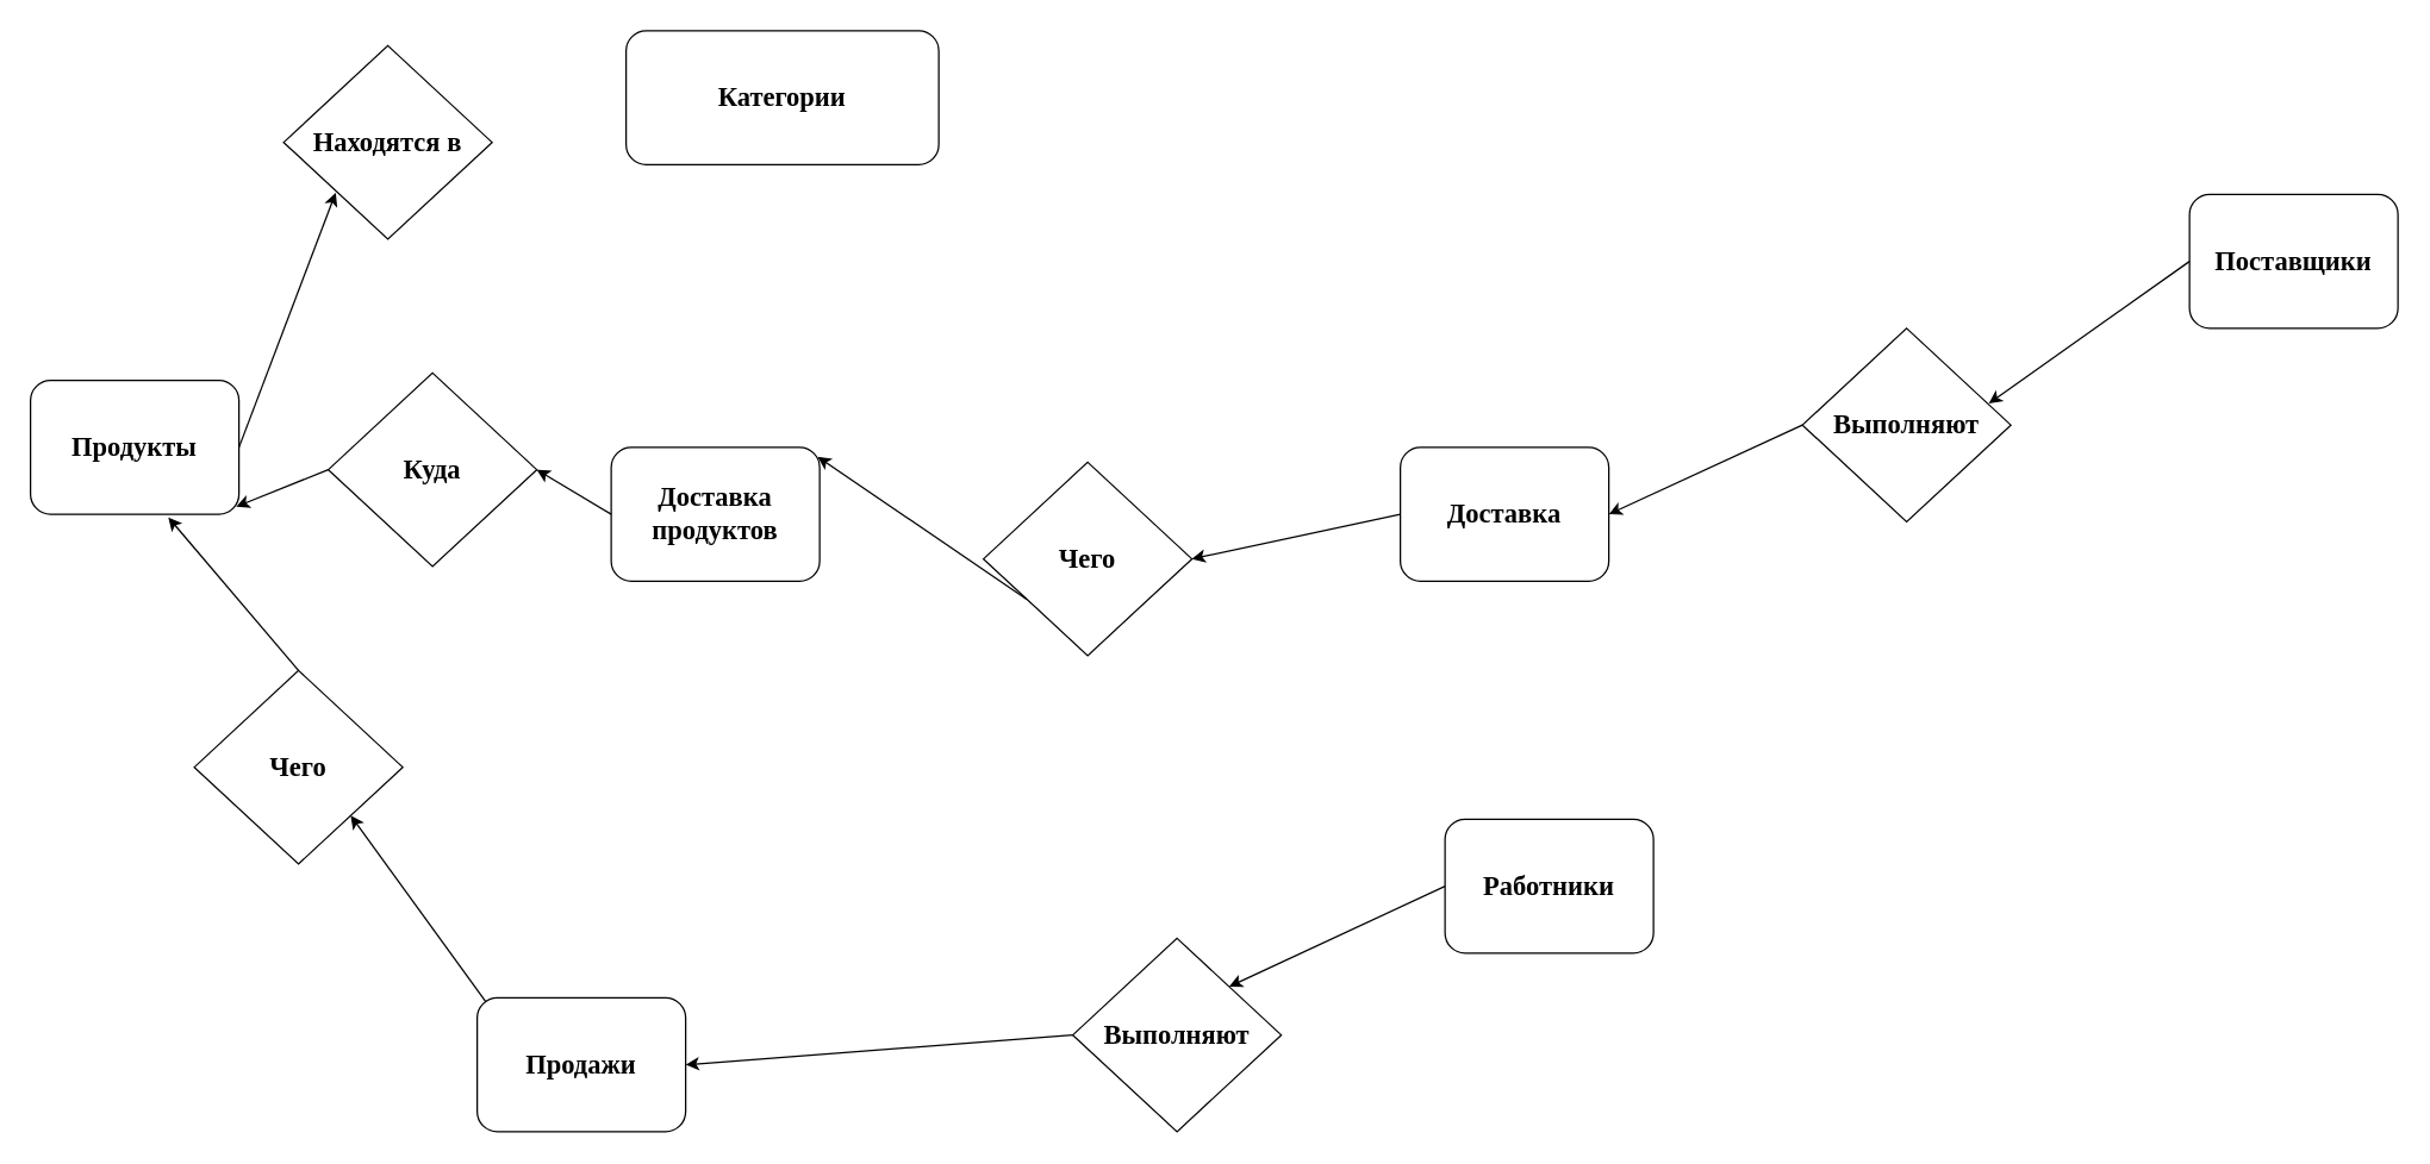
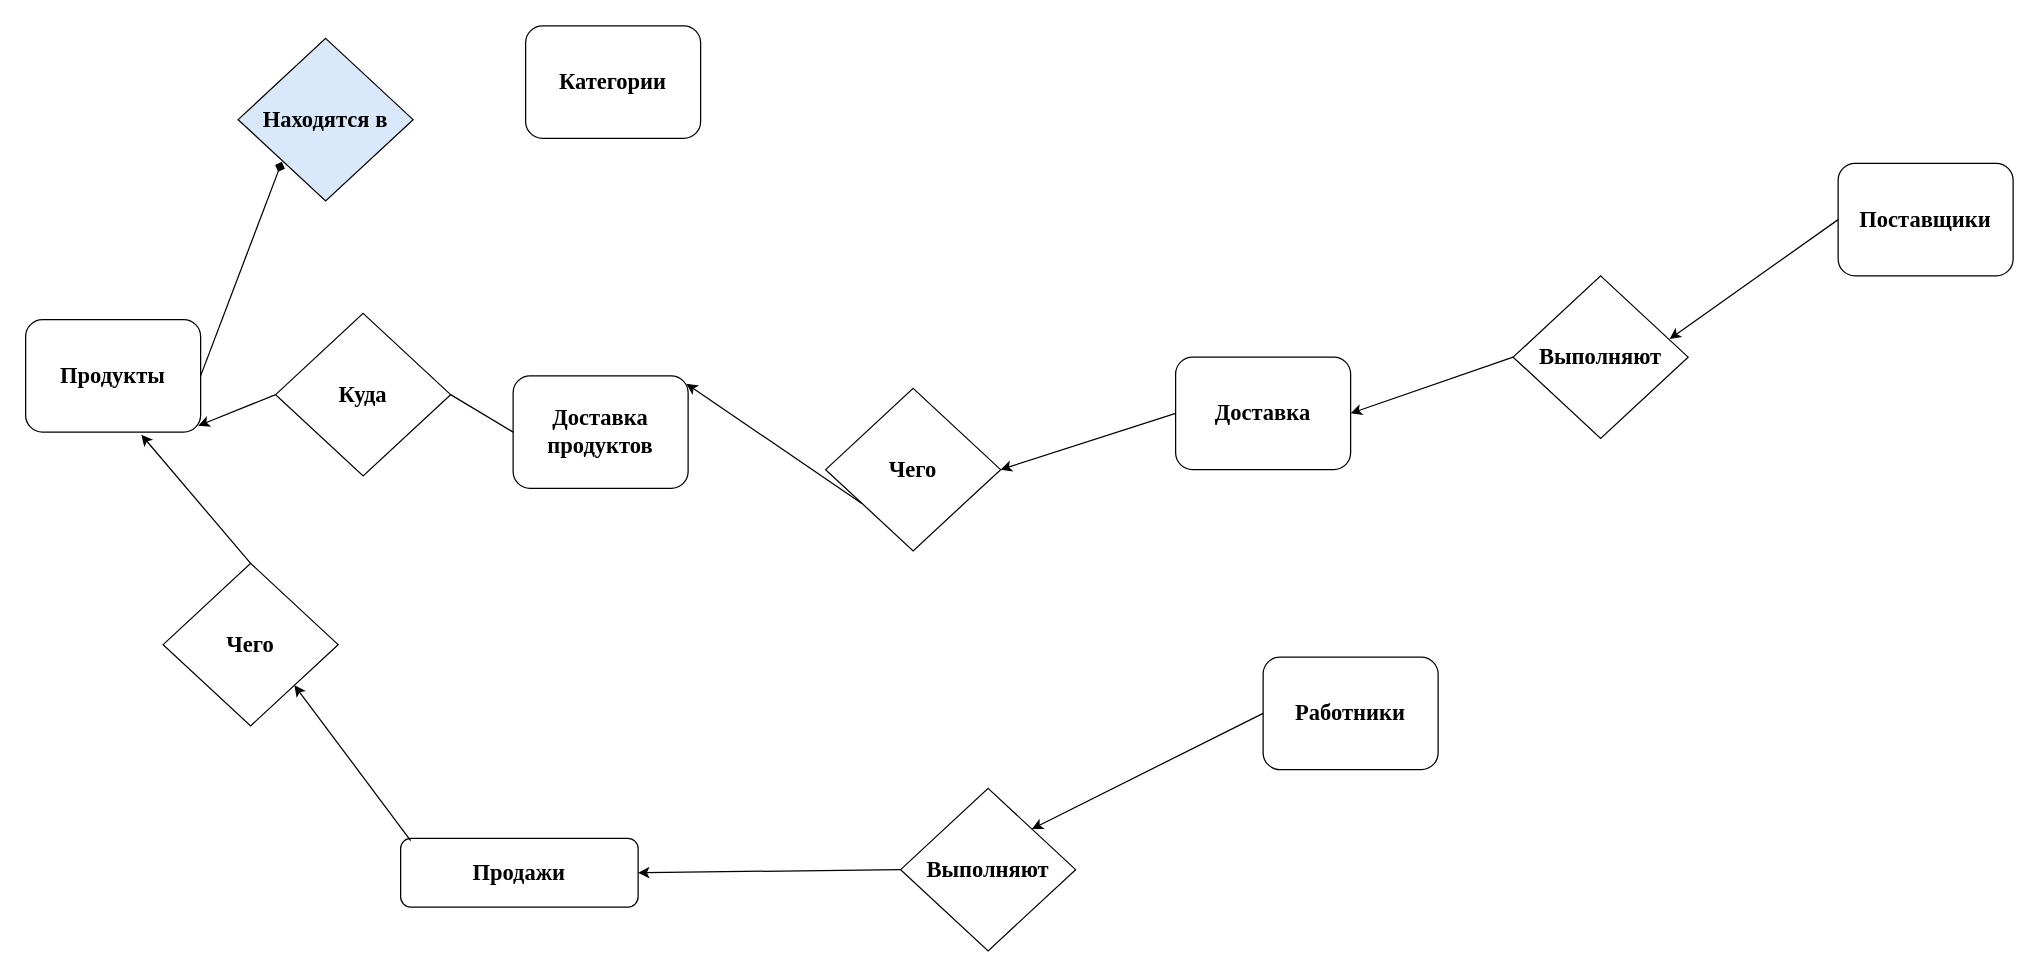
  <mxCell id="0" />
  <mxCell id="1" parent="0" />
  <mxCell id="2" value="&lt;h2&gt;&lt;font face=&quot;Times New Roman&quot;&gt;Продукты&lt;/font&gt;&lt;/h2&gt;" style="rounded=1;whiteSpace=wrap;html=1;" parent="1" vertex="1"><mxGeometry x="20" y="255" width="140" height="90" as="geometry" /></mxCell>
- <mxCell id="3" value="&lt;h2&gt;&lt;font face=&quot;Times New Roman&quot;&gt;Категории&lt;/font&gt;&lt;/h2&gt;" style="rounded=1;whiteSpace=wrap;html=1;" parent="1" vertex="1"><mxGeometry x="420" y="20" width="210" height="90" as="geometry" /></mxCell>
+ <mxCell id="3" value="&lt;h2&gt;&lt;font face=&quot;Times New Roman&quot;&gt;Категории&lt;/font&gt;&lt;/h2&gt;" style="rounded=1;whiteSpace=wrap;html=1;" parent="1" vertex="1"><mxGeometry x="420" y="20" width="140" height="90" as="geometry" /></mxCell>
  <mxCell id="4" value="&lt;h2&gt;&lt;font face=&quot;Times New Roman&quot;&gt;Доставка продуктов&lt;/font&gt;&lt;/h2&gt;" style="rounded=1;whiteSpace=wrap;html=1;" parent="1" vertex="1"><mxGeometry x="410" y="300" width="140" height="90" as="geometry" /></mxCell>
- <mxCell id="5" value="&lt;h2&gt;&lt;font face=&quot;Times New Roman&quot;&gt;Доставка&lt;/font&gt;&lt;/h2&gt;" style="rounded=1;whiteSpace=wrap;html=1;" parent="1" vertex="1"><mxGeometry x="940" y="300" width="140" height="90" as="geometry" /></mxCell>
+ <mxCell id="5" value="&lt;h2&gt;&lt;font face=&quot;Times New Roman&quot;&gt;Доставка&lt;/font&gt;&lt;/h2&gt;" style="rounded=1;whiteSpace=wrap;html=1;" parent="1" vertex="1"><mxGeometry x="940" y="285" width="140" height="90" as="geometry" /></mxCell>
  <mxCell id="6" value="&lt;h2&gt;&lt;font face=&quot;Times New Roman&quot;&gt;Поставщики&lt;/font&gt;&lt;/h2&gt;" style="rounded=1;whiteSpace=wrap;html=1;" parent="1" vertex="1"><mxGeometry x="1470" y="130" width="140" height="90" as="geometry" /></mxCell>
- <mxCell id="7" value="" style="endArrow=classic;html=1;rounded=0;exitX=1;exitY=0.5;exitDx=0;exitDy=0;entryX=0.25;entryY=0.76;entryDx=0;entryDy=0;entryPerimeter=0;" parent="1" source="2" target="11" edge="1"><mxGeometry width="50" height="50" relative="1" as="geometry"><mxPoint x="180" y="300" as="sourcePoint" /><mxPoint x="209.23" y="140.96" as="targetPoint" /></mxGeometry></mxCell>
+ <mxCell id="7" value="" style="endArrow=diamond;html=1;rounded=0;exitX=1;exitY=0.5;exitDx=0;exitDy=0;entryX=0.25;entryY=0.76;entryDx=0;entryDy=0;entryPerimeter=0;" parent="1" source="2" target="11" edge="1"><mxGeometry width="50" height="50" relative="1" as="geometry"><mxPoint x="180" y="300" as="sourcePoint" /><mxPoint x="209.23" y="140.96" as="targetPoint" /></mxGeometry></mxCell>
  <mxCell id="8" value="" style="endArrow=classic;html=1;rounded=0;exitX=0;exitY=0.5;exitDx=0;exitDy=0;entryX=0.894;entryY=0.389;entryDx=0;entryDy=0;entryPerimeter=0;" parent="1" source="6" target="12" edge="1"><mxGeometry width="50" height="50" relative="1" as="geometry"><mxPoint x="880" y="310" as="sourcePoint" /><mxPoint x="880" y="300" as="targetPoint" /></mxGeometry></mxCell>
  <mxCell id="9" value="" style="endArrow=classic;html=1;rounded=0;exitX=0;exitY=0.5;exitDx=0;exitDy=0;entryX=1;entryY=0.5;entryDx=0;entryDy=0;" parent="1" source="12" target="5" edge="1"><mxGeometry width="50" height="50" relative="1" as="geometry"><mxPoint x="750" y="300" as="sourcePoint" /><mxPoint x="750" y="330" as="targetPoint" /></mxGeometry></mxCell>
  <mxCell id="10" value="" style="endArrow=classic;html=1;rounded=0;exitX=0;exitY=0.5;exitDx=0;exitDy=0;entryX=1;entryY=0.5;entryDx=0;entryDy=0;" parent="1" source="5" target="13" edge="1"><mxGeometry width="50" height="50" relative="1" as="geometry"><mxPoint x="360" y="460" as="sourcePoint" /><mxPoint x="500" y="340" as="targetPoint" /></mxGeometry></mxCell>
- <mxCell id="11" value="&lt;h2&gt;&lt;font face=&quot;Times New Roman&quot;&gt;Находятся в&lt;/font&gt;&lt;/h2&gt;" style="rhombus;whiteSpace=wrap;html=1;" parent="1" vertex="1"><mxGeometry x="190" y="30" width="140" height="130" as="geometry" /></mxCell>
+ <mxCell id="11" value="&lt;h2&gt;&lt;font face=&quot;Times New Roman&quot;&gt;Находятся в&lt;/font&gt;&lt;/h2&gt;" style="rhombus;whiteSpace=wrap;html=1;fillColor=#dae8fc;" parent="1" vertex="1"><mxGeometry x="190" y="30" width="140" height="130" as="geometry" /></mxCell>
  <mxCell id="12" value="&lt;h2&gt;&lt;font face=&quot;Times New Roman&quot;&gt;Выполняют&lt;/font&gt;&lt;/h2&gt;" style="rhombus;whiteSpace=wrap;html=1;" parent="1" vertex="1"><mxGeometry x="1210" y="220" width="140" height="130" as="geometry" /></mxCell>
  <mxCell id="13" value="&lt;h2&gt;&lt;font face=&quot;Times New Roman&quot;&gt;Чего&lt;/font&gt;&lt;/h2&gt;" style="rhombus;whiteSpace=wrap;html=1;" parent="1" vertex="1"><mxGeometry x="660" y="310" width="140" height="130" as="geometry" /></mxCell>
  <mxCell id="14" value="" style="endArrow=classic;html=1;rounded=0;exitX=0.207;exitY=0.708;exitDx=0;exitDy=0;exitPerimeter=0;entryX=0.99;entryY=0.07;entryDx=0;entryDy=0;entryPerimeter=0;" parent="1" source="13" target="4" edge="1"><mxGeometry width="50" height="50" relative="1" as="geometry"><mxPoint x="200" y="390" as="sourcePoint" /><mxPoint x="250" y="340" as="targetPoint" /></mxGeometry></mxCell>
- <mxCell id="15" value="&lt;h2&gt;&lt;font face=&quot;Times New Roman&quot;&gt;Работники&lt;/font&gt;&lt;/h2&gt;" style="rounded=1;whiteSpace=wrap;html=1;" parent="1" vertex="1"><mxGeometry x="970" y="550" width="140" height="90" as="geometry" /></mxCell>
+ <mxCell id="15" value="&lt;h2&gt;&lt;font face=&quot;Times New Roman&quot;&gt;Работники&lt;/font&gt;&lt;/h2&gt;" style="rounded=1;whiteSpace=wrap;html=1;" parent="1" vertex="1"><mxGeometry x="1010" y="525" width="140" height="90" as="geometry" /></mxCell>
  <mxCell id="16" value="&lt;h2&gt;&lt;font face=&quot;Times New Roman&quot;&gt;Выполняют&lt;/font&gt;&lt;/h2&gt;" style="rhombus;whiteSpace=wrap;html=1;" parent="1" vertex="1"><mxGeometry x="720" y="630" width="140" height="130" as="geometry" /></mxCell>
- <mxCell id="17" value="&lt;h2&gt;&lt;font face=&quot;Times New Roman&quot;&gt;Продажи&lt;/font&gt;&lt;/h2&gt;" style="rounded=1;whiteSpace=wrap;html=1;" parent="1" vertex="1"><mxGeometry x="320" y="670" width="140" height="90" as="geometry" /></mxCell>
+ <mxCell id="17" value="&lt;h2&gt;&lt;font face=&quot;Times New Roman&quot;&gt;Продажи&lt;/font&gt;&lt;/h2&gt;" style="rounded=1;whiteSpace=wrap;html=1;" parent="1" vertex="1"><mxGeometry x="320" y="670" width="190" height="55" as="geometry" /></mxCell>
  <mxCell id="18" value="" style="endArrow=classic;html=1;rounded=0;exitX=0;exitY=0.5;exitDx=0;exitDy=0;entryX=1;entryY=0;entryDx=0;entryDy=0;" parent="1" source="15" target="16" edge="1"><mxGeometry width="50" height="50" relative="1" as="geometry"><mxPoint x="640" y="510" as="sourcePoint" /><mxPoint x="690" y="460" as="targetPoint" /></mxGeometry></mxCell>
  <mxCell id="19" value="" style="endArrow=classic;html=1;rounded=0;exitX=0;exitY=0.5;exitDx=0;exitDy=0;entryX=1;entryY=0.5;entryDx=0;entryDy=0;" parent="1" source="16" target="17" edge="1"><mxGeometry width="50" height="50" relative="1" as="geometry"><mxPoint x="740" y="650" as="sourcePoint" /><mxPoint x="790" y="600" as="targetPoint" /></mxGeometry></mxCell>
  <mxCell id="20" value="" style="endArrow=classic;html=1;rounded=0;exitX=0.042;exitY=0.031;exitDx=0;exitDy=0;exitPerimeter=0;entryX=1;entryY=1;entryDx=0;entryDy=0;" parent="1" source="17" target="21" edge="1"><mxGeometry width="50" height="50" relative="1" as="geometry"><mxPoint x="200" y="590" as="sourcePoint" /><mxPoint x="260" y="590" as="targetPoint" /></mxGeometry></mxCell>
  <mxCell id="21" value="&lt;h2&gt;&lt;font face=&quot;Times New Roman&quot;&gt;Чего&lt;/font&gt;&lt;/h2&gt;" style="rhombus;whiteSpace=wrap;html=1;" parent="1" vertex="1"><mxGeometry x="130" y="450" width="140" height="130" as="geometry" /></mxCell>
  <mxCell id="22" value="" style="endArrow=classic;html=1;rounded=0;exitX=0.5;exitY=0;exitDx=0;exitDy=0;entryX=0.661;entryY=1.023;entryDx=0;entryDy=0;entryPerimeter=0;" parent="1" source="21" target="2" edge="1"><mxGeometry width="50" height="50" relative="1" as="geometry"><mxPoint x="120" y="430" as="sourcePoint" /><mxPoint x="170" y="380" as="targetPoint" /></mxGeometry></mxCell>
  <mxCell id="23" value="&lt;h2&gt;&lt;font face=&quot;Times New Roman&quot;&gt;Куда&lt;/font&gt;&lt;/h2&gt;" style="rhombus;whiteSpace=wrap;html=1;" parent="1" vertex="1"><mxGeometry x="220" y="250" width="140" height="130" as="geometry" /></mxCell>
- <mxCell id="24" value="" style="endArrow=classic;html=1;rounded=0;exitX=0;exitY=0.5;exitDx=0;exitDy=0;entryX=1;entryY=0.5;entryDx=0;entryDy=0;" parent="1" source="4" target="23" edge="1"><mxGeometry width="50" height="50" relative="1" as="geometry"><mxPoint x="270" y="390" as="sourcePoint" /><mxPoint x="320" y="340" as="targetPoint" /></mxGeometry></mxCell>
+ <mxCell id="24" value="" style="endArrow=none;html=1;rounded=0;exitX=0;exitY=0.5;exitDx=0;exitDy=0;entryX=1;entryY=0.5;entryDx=0;entryDy=0;" parent="1" source="4" target="23" edge="1"><mxGeometry width="50" height="50" relative="1" as="geometry"><mxPoint x="270" y="390" as="sourcePoint" /><mxPoint x="320" y="340" as="targetPoint" /></mxGeometry></mxCell>
  <mxCell id="25" value="" style="endArrow=classic;html=1;rounded=0;entryX=0.987;entryY=0.943;entryDx=0;entryDy=0;entryPerimeter=0;exitX=0;exitY=0.5;exitDx=0;exitDy=0;" parent="1" source="23" target="2" edge="1"><mxGeometry width="50" height="50" relative="1" as="geometry"><mxPoint x="220" y="440" as="sourcePoint" /><mxPoint x="270" y="390" as="targetPoint" /></mxGeometry></mxCell>
